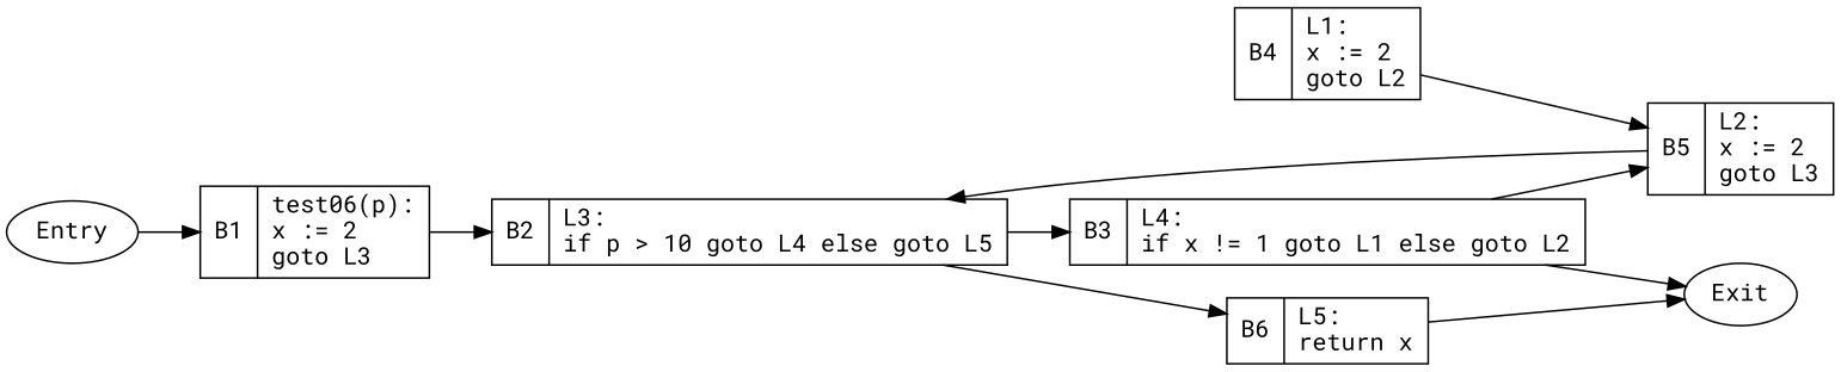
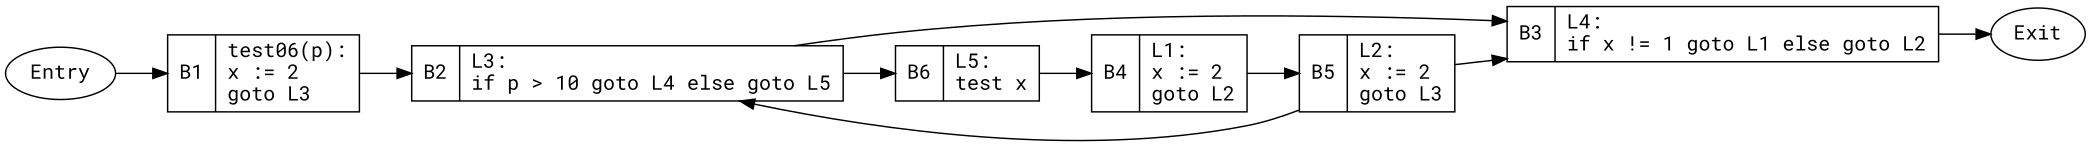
  digraph {
    fontname="Roboto Mono"
    rankdir=LR
    node [fontname="Roboto Mono" shape=record]
    edge [fontname="Roboto Mono"]
    n1 [label="{B1|test06(p):\lx := 2\lgoto L3\l}"]
    n2 [label="{B2|L3:\lif p \> 10 goto L4 else goto L5\l}"]
    n3 [label="{B3|L4:\lif x != 1 goto L1 else goto L2\l}"]
-   n4 [label="{B6|L5:\lreturn x\l}"]
+   n4 [label="{B6|L5:\ltest x\l}"]
    n5 [label="{B5|L2:\lx := 2\lgoto L3\l}"]
    Exit [shape=""]
    n7 [label="{B4|L1:\lx := 2\lgoto L2\l}"]
    Entry [shape=""]
    n1 -> n2
    n2 -> n3
    n2 -> n4
-   n3 -> n5
+   n5 -> n3
    n3 -> Exit
-   n4 -> Exit
+   n4 -> n7
    n5 -> n2
    n7 -> n5
    Entry -> n1
  }
